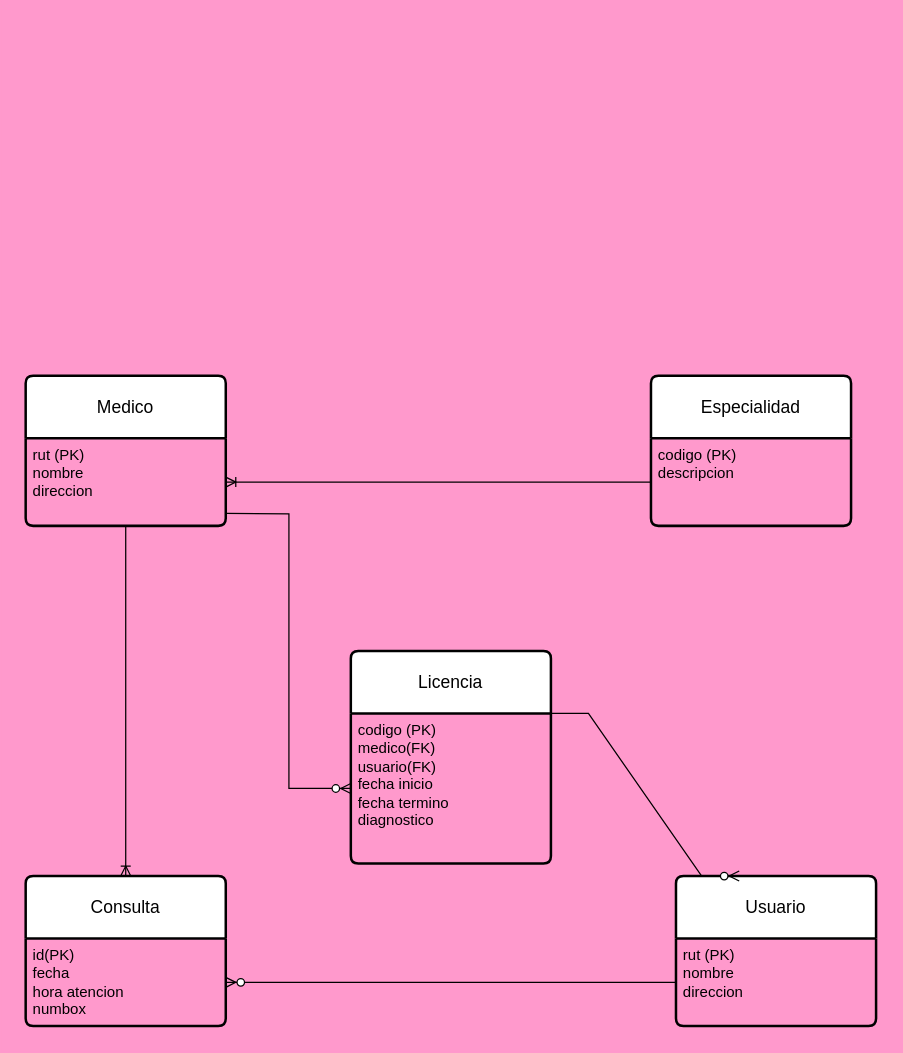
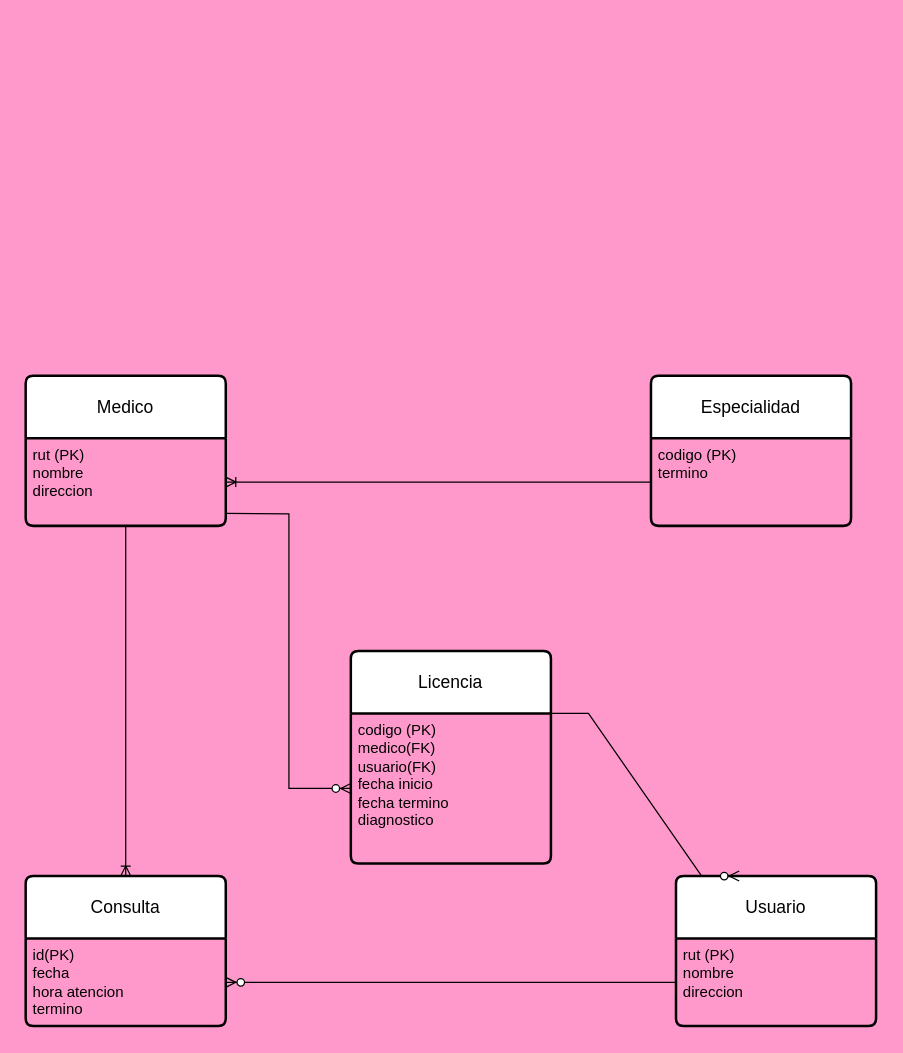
  <mxCell id="0" />
  <mxCell id="1" parent="0" />
  <mxCell id="2" value="Medico" style="swimlane;childLayout=stackLayout;horizontal=1;startSize=50;horizontalStack=0;rounded=1;fontSize=14;fontStyle=0;strokeWidth=2;resizeParent=0;resizeLast=1;shadow=0;dashed=0;align=center;arcSize=4;whiteSpace=wrap;html=1;" vertex="1" parent="1"><mxGeometry x="20" y="300" width="160" height="120" as="geometry" /></mxCell>
  <mxCell id="3" value="rut (PK)&lt;br&gt;nombre&lt;br&gt;direccion" style="align=left;strokeColor=none;fillColor=none;spacingLeft=4;fontSize=12;verticalAlign=top;resizable=0;rotatable=0;part=1;html=1;" vertex="1" parent="2"><mxGeometry y="50" width="160" height="70" as="geometry" /></mxCell>
  <mxCell id="4" value="Especialidad" style="swimlane;childLayout=stackLayout;horizontal=1;startSize=50;horizontalStack=0;rounded=1;fontSize=14;fontStyle=0;strokeWidth=2;resizeParent=0;resizeLast=1;shadow=0;dashed=0;align=center;arcSize=4;whiteSpace=wrap;html=1;" vertex="1" parent="1"><mxGeometry x="520" y="300" width="160" height="120" as="geometry" /></mxCell>
- <mxCell id="5" value="codigo (PK)&lt;br&gt;descripcion" style="align=left;strokeColor=none;fillColor=none;spacingLeft=4;fontSize=12;verticalAlign=top;resizable=0;rotatable=0;part=1;html=1;" vertex="1" parent="4"><mxGeometry y="50" width="160" height="70" as="geometry" /></mxCell>
+ <mxCell id="5" value="codigo (PK)&lt;br&gt;termino" style="align=left;strokeColor=none;fillColor=none;spacingLeft=4;fontSize=12;verticalAlign=top;resizable=0;rotatable=0;part=1;html=1;" vertex="1" parent="4"><mxGeometry y="50" width="160" height="70" as="geometry" /></mxCell>
  <mxCell id="6" value="Consulta" style="swimlane;childLayout=stackLayout;horizontal=1;startSize=50;horizontalStack=0;rounded=1;fontSize=14;fontStyle=0;strokeWidth=2;resizeParent=0;resizeLast=1;shadow=0;dashed=0;align=center;arcSize=4;whiteSpace=wrap;html=1;" vertex="1" parent="1"><mxGeometry x="20" y="700" width="160" height="120" as="geometry" /></mxCell>
- <mxCell id="7" value="id(PK)&lt;br&gt;fecha&lt;div&gt;hora atencion&lt;/div&gt;&lt;div&gt;numbox&lt;/div&gt;" style="align=left;strokeColor=none;fillColor=none;spacingLeft=4;fontSize=12;verticalAlign=top;resizable=0;rotatable=0;part=1;html=1;" vertex="1" parent="6"><mxGeometry y="50" width="160" height="70" as="geometry" /></mxCell>
+ <mxCell id="7" value="id(PK)&lt;br&gt;fecha&lt;div&gt;hora atencion&lt;/div&gt;&lt;div&gt;termino&lt;/div&gt;" style="align=left;strokeColor=none;fillColor=none;spacingLeft=4;fontSize=12;verticalAlign=top;resizable=0;rotatable=0;part=1;html=1;" vertex="1" parent="6"><mxGeometry y="50" width="160" height="70" as="geometry" /></mxCell>
  <mxCell id="8" value="Usuario" style="swimlane;childLayout=stackLayout;horizontal=1;startSize=50;horizontalStack=0;rounded=1;fontSize=14;fontStyle=0;strokeWidth=2;resizeParent=0;resizeLast=1;shadow=0;dashed=0;align=center;arcSize=4;whiteSpace=wrap;html=1;" vertex="1" parent="1"><mxGeometry x="540" y="700" width="160" height="120" as="geometry" /></mxCell>
  <mxCell id="9" value="rut (PK)&lt;br&gt;nombre&lt;br&gt;direccion" style="align=left;strokeColor=none;fillColor=none;spacingLeft=4;fontSize=12;verticalAlign=top;resizable=0;rotatable=0;part=1;html=1;" vertex="1" parent="8"><mxGeometry y="50" width="160" height="70" as="geometry" /></mxCell>
  <mxCell id="10" value="Licencia" style="swimlane;childLayout=stackLayout;horizontal=1;startSize=50;horizontalStack=0;rounded=1;fontSize=14;fontStyle=0;strokeWidth=2;resizeParent=0;resizeLast=1;shadow=0;dashed=0;align=center;arcSize=4;whiteSpace=wrap;html=1;" vertex="1" parent="1"><mxGeometry x="280" y="520" width="160" height="170" as="geometry" /></mxCell>
  <mxCell id="11" value="codigo (PK)&lt;br&gt;medico(FK)&lt;div&gt;usuario(FK)&lt;/div&gt;&lt;div&gt;fecha inicio&lt;/div&gt;&lt;div&gt;fecha termino&lt;/div&gt;&lt;div&gt;diagnostico&lt;/div&gt;" style="align=left;strokeColor=none;fillColor=none;spacingLeft=4;fontSize=12;verticalAlign=top;resizable=0;rotatable=0;part=1;html=1;" vertex="1" parent="10"><mxGeometry y="50" width="160" height="120" as="geometry" /></mxCell>
  <mxCell id="12" value="" style="edgeStyle=entityRelationEdgeStyle;fontSize=12;html=1;endArrow=ERoneToMany;rounded=0;" edge="1" parent="1" source="5" target="3"><mxGeometry width="100" height="100" relative="1" as="geometry"><mxPoint x="300" y="430" as="sourcePoint" /><mxPoint x="380" y="380" as="targetPoint" /><Array as="points"><mxPoint x="330" y="20" /></Array></mxGeometry></mxCell>
  <mxCell id="13" value="" style="edgeStyle=orthogonalEdgeStyle;fontSize=12;html=1;endArrow=ERzeroToMany;endFill=1;rounded=0;entryX=0;entryY=0.5;entryDx=0;entryDy=0;" edge="1" parent="1" target="11"><mxGeometry width="100" height="100" relative="1" as="geometry"><mxPoint x="180" y="410" as="sourcePoint" /><mxPoint x="390" y="740" as="targetPoint" /></mxGeometry></mxCell>
  <mxCell id="14" value="" style="fontSize=12;html=1;endArrow=ERoneToMany;rounded=0;entryX=0.5;entryY=0;entryDx=0;entryDy=0;exitX=0.5;exitY=1;exitDx=0;exitDy=0;" edge="1" parent="1" source="3" target="6"><mxGeometry width="100" height="100" relative="1" as="geometry"><mxPoint x="-100" y="700" as="sourcePoint" /><mxPoint x="0" y="600" as="targetPoint" /></mxGeometry></mxCell>
  <mxCell id="15" value="" style="edgeStyle=entityRelationEdgeStyle;fontSize=12;html=1;endArrow=ERzeroToMany;endFill=1;rounded=0;entryX=0.316;entryY=0;entryDx=0;entryDy=0;entryPerimeter=0;" edge="1" parent="1" target="8"><mxGeometry width="100" height="100" relative="1" as="geometry"><mxPoint x="440" y="570" as="sourcePoint" /><mxPoint x="590.56" y="675.8" as="targetPoint" /><Array as="points"><mxPoint x="570" y="550" /><mxPoint x="580" y="560" /><mxPoint x="540" y="580" /><mxPoint x="561" y="610" /><mxPoint x="570" y="580" /><mxPoint x="580" y="640" /><mxPoint x="580" y="540" /><mxPoint x="560" y="630" /><mxPoint x="560" y="630" /><mxPoint x="540" y="560" /><mxPoint x="600" y="590" /><mxPoint x="630" y="580" /><mxPoint x="590" y="550" /><mxPoint x="570" y="560" /></Array></mxGeometry></mxCell>
  <mxCell id="16" value="" style="edgeStyle=entityRelationEdgeStyle;fontSize=12;html=1;endArrow=ERzeroToMany;endFill=1;rounded=0;entryX=1;entryY=0.5;entryDx=0;entryDy=0;exitX=0;exitY=0.5;exitDx=0;exitDy=0;" edge="1" parent="1" source="9" target="7"><mxGeometry width="100" height="100" relative="1" as="geometry"><mxPoint x="-20" y="1000" as="sourcePoint" /><mxPoint x="80" y="900" as="targetPoint" /></mxGeometry></mxCell>
